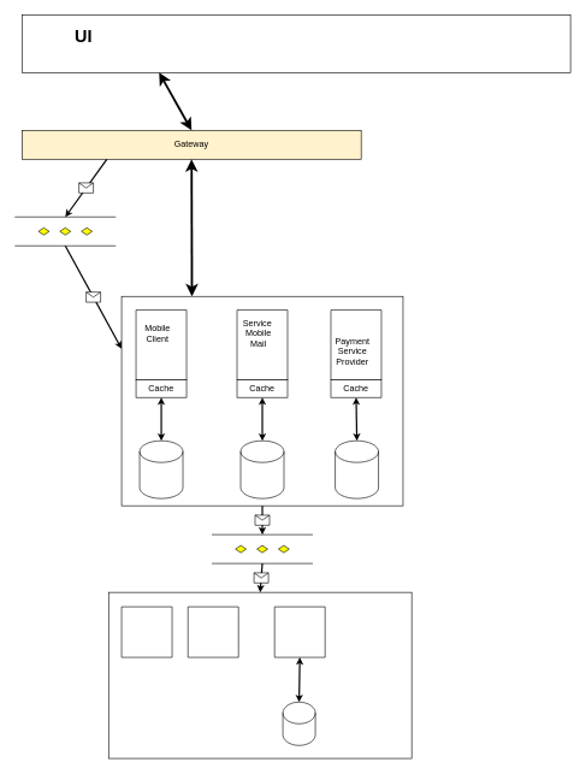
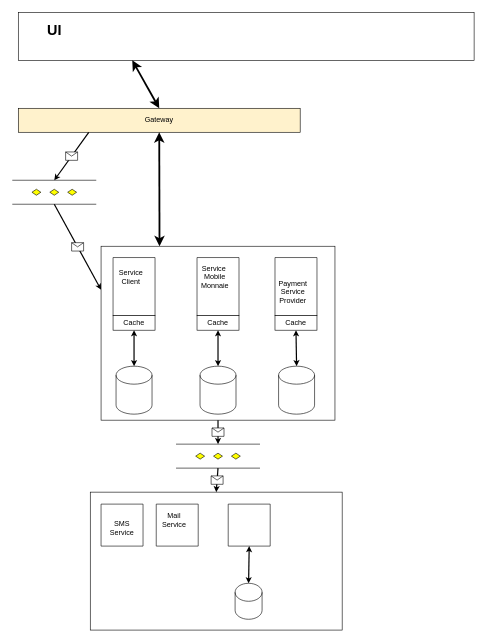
  <mxCell id="0" />
  <mxCell id="1" parent="0" />
  <mxCell id="2" value="" style="rounded=0;whiteSpace=wrap;html=1;" vertex="1" parent="1"><mxGeometry x="30" y="20" width="760" height="80" as="geometry" /></mxCell>
- <mxCell id="3" value="UI" style="text;strokeColor=none;fillColor=none;html=1;fontSize=24;fontStyle=1;verticalAlign=middle;align=center;" vertex="1" parent="1"><mxGeometry x="65" y="30" width="100" height="40" as="geometry" /></mxCell>
+ <mxCell id="3" value="UI" style="text;strokeColor=none;fillColor=none;html=1;fontSize=24;fontStyle=1;verticalAlign=middle;align=center;" vertex="1" parent="1"><mxGeometry x="40" y="30" width="100" height="40" as="geometry" /></mxCell>
  <mxCell id="4" value="Gateway" style="rounded=0;whiteSpace=wrap;html=1;fillColor=#fff2cc;" vertex="1" parent="1"><mxGeometry x="30" y="180" width="470" height="40" as="geometry" /></mxCell>
  <mxCell id="5" value="" style="endArrow=classic;startArrow=classic;html=1;shadow=0;strokeColor=#000000;entryX=0.5;entryY=1;entryDx=0;entryDy=0;exitX=0.25;exitY=0;exitDx=0;exitDy=0;endSize=8;startSize=8;strokeWidth=3;" edge="1" parent="1" source="14" target="4"><mxGeometry width="50" height="50" relative="1" as="geometry"><mxPoint x="420" y="280" as="sourcePoint" /><mxPoint x="430" y="350" as="targetPoint" /></mxGeometry></mxCell>
  <mxCell id="6" value="" style="endArrow=classic;startArrow=classic;html=1;shadow=0;startSize=8;endSize=8;strokeColor=#000000;strokeWidth=3;exitX=0.5;exitY=0;exitDx=0;exitDy=0;entryX=0.25;entryY=1;entryDx=0;entryDy=0;" edge="1" parent="1" source="4" target="2"><mxGeometry width="50" height="50" relative="1" as="geometry"><mxPoint x="354" y="150" as="sourcePoint" /><mxPoint x="404" y="100" as="targetPoint" /></mxGeometry></mxCell>
  <mxCell id="7" value="" style="verticalLabelPosition=bottom;verticalAlign=top;html=1;shape=mxgraph.flowchart.parallel_mode;pointerEvents=1" vertex="1" parent="1"><mxGeometry x="20" y="300" width="140" height="40" as="geometry" /></mxCell>
  <mxCell id="8" value="" style="endArrow=classic;html=1;shadow=0;startSize=4;endSize=4;strokeColor=#000000;strokeWidth=2;exitX=0.5;exitY=1;exitDx=0;exitDy=0;exitPerimeter=0;entryX=0;entryY=0.25;entryDx=0;entryDy=0;" edge="1" parent="1" source="7" target="14"><mxGeometry relative="1" as="geometry"><mxPoint x="100" y="390" as="sourcePoint" /><mxPoint x="200" y="390" as="targetPoint" /></mxGeometry></mxCell>
  <mxCell id="9" value="" style="shape=message;html=1;outlineConnect=0;" vertex="1" parent="8"><mxGeometry width="20" height="14" relative="1" as="geometry"><mxPoint x="-10" y="-7" as="offset" /></mxGeometry></mxCell>
  <mxCell id="10" value="" style="endArrow=classic;html=1;shadow=0;startSize=4;endSize=4;strokeColor=#000000;strokeWidth=2;exitX=0.25;exitY=1;exitDx=0;exitDy=0;entryX=0.5;entryY=0;entryDx=0;entryDy=0;entryPerimeter=0;" edge="1" parent="1" source="4" target="7"><mxGeometry relative="1" as="geometry"><mxPoint x="350" y="370" as="sourcePoint" /><mxPoint x="140" y="300" as="targetPoint" /></mxGeometry></mxCell>
  <mxCell id="11" value="" style="shape=message;html=1;outlineConnect=0;" vertex="1" parent="10"><mxGeometry width="20" height="14" relative="1" as="geometry"><mxPoint x="-10" y="-7" as="offset" /></mxGeometry></mxCell>
  <mxCell id="12" value="" style="group" vertex="1" connectable="0" parent="1"><mxGeometry x="168" y="410" width="390" height="290" as="geometry" /></mxCell>
  <mxCell id="13" value="" style="group" vertex="1" connectable="0" parent="12"><mxGeometry width="390" height="290" as="geometry" /></mxCell>
  <mxCell id="14" value="" style="rounded=0;whiteSpace=wrap;html=1;" vertex="1" parent="13"><mxGeometry width="390" height="290" as="geometry" /></mxCell>
  <mxCell id="15" value="" style="group" vertex="1" connectable="0" parent="13"><mxGeometry x="20" y="18.85" width="70" height="121.15" as="geometry" /></mxCell>
  <mxCell id="16" value="" style="swimlane;startSize=0;" vertex="1" parent="15"><mxGeometry width="70" height="96.92" as="geometry" /></mxCell>
  <mxCell id="17" value="Cache" style="rounded=0;whiteSpace=wrap;html=1;" vertex="1" parent="15"><mxGeometry y="96.92" width="70" height="24.23" as="geometry" /></mxCell>
- <mxCell id="18" value="Mobile Client" style="text;html=1;strokeColor=none;fillColor=none;align=center;verticalAlign=middle;whiteSpace=wrap;rounded=0;" vertex="1" parent="15"><mxGeometry x="10" y="24.23" width="40" height="16.153" as="geometry" /></mxCell>
+ <mxCell id="18" value="Service Client" style="text;html=1;strokeColor=none;fillColor=none;align=center;verticalAlign=middle;whiteSpace=wrap;rounded=0;" vertex="1" parent="15"><mxGeometry x="10" y="24.23" width="40" height="16.153" as="geometry" /></mxCell>
  <mxCell id="19" value="" style="group" vertex="1" connectable="0" parent="13"><mxGeometry x="160" y="18.85" width="70" height="121.15" as="geometry" /></mxCell>
  <mxCell id="20" value="" style="swimlane;startSize=0;" vertex="1" parent="19"><mxGeometry width="70" height="96.92" as="geometry" /></mxCell>
  <mxCell id="21" value="Cache" style="rounded=0;whiteSpace=wrap;html=1;" vertex="1" parent="19"><mxGeometry y="96.92" width="70" height="24.23" as="geometry" /></mxCell>
- <mxCell id="22" value="Service&amp;nbsp; Mobile Mail" style="text;html=1;strokeColor=none;fillColor=none;align=center;verticalAlign=middle;whiteSpace=wrap;rounded=0;" vertex="1" parent="19"><mxGeometry x="10" y="24.23" width="40" height="16.153" as="geometry" /></mxCell>
+ <mxCell id="22" value="Service&amp;nbsp; Mobile Monnaie" style="text;html=1;strokeColor=none;fillColor=none;align=center;verticalAlign=middle;whiteSpace=wrap;rounded=0;" vertex="1" parent="19"><mxGeometry x="10" y="24.23" width="40" height="16.153" as="geometry" /></mxCell>
  <mxCell id="23" value="" style="group" vertex="1" connectable="0" parent="13"><mxGeometry x="290" y="18.85" width="70" height="121.15" as="geometry" /></mxCell>
  <mxCell id="24" value="" style="swimlane;startSize=0;" vertex="1" parent="23"><mxGeometry width="70" height="96.92" as="geometry" /></mxCell>
  <mxCell id="25" value="Cache" style="rounded=0;whiteSpace=wrap;html=1;" vertex="1" parent="23"><mxGeometry y="96.92" width="70" height="24.23" as="geometry" /></mxCell>
  <mxCell id="26" value="Payment Service Provider" style="text;html=1;strokeColor=none;fillColor=none;align=center;verticalAlign=middle;whiteSpace=wrap;rounded=0;" vertex="1" parent="23"><mxGeometry x="10" y="49.23" width="40" height="16.153" as="geometry" /></mxCell>
  <mxCell id="27" value="" style="shape=cylinder3;whiteSpace=wrap;html=1;boundedLbl=1;backgroundOutline=1;size=15;" vertex="1" parent="13"><mxGeometry x="296" y="200" width="60" height="80" as="geometry" /></mxCell>
  <mxCell id="28" value="" style="endArrow=classic;startArrow=classic;html=1;shadow=0;startSize=4;endSize=4;strokeColor=#000000;strokeWidth=2;entryX=0.5;entryY=0;entryDx=0;entryDy=0;entryPerimeter=0;exitX=0.5;exitY=1;exitDx=0;exitDy=0;" edge="1" parent="13" source="25" target="27"><mxGeometry width="50" height="50" relative="1" as="geometry"><mxPoint x="165" y="-10" as="sourcePoint" /><mxPoint x="215" y="-60" as="targetPoint" /></mxGeometry></mxCell>
  <mxCell id="29" value="" style="shape=cylinder3;whiteSpace=wrap;html=1;boundedLbl=1;backgroundOutline=1;size=15;" vertex="1" parent="12"><mxGeometry x="25" y="200" width="60" height="80" as="geometry" /></mxCell>
  <mxCell id="30" value="" style="shape=cylinder3;whiteSpace=wrap;html=1;boundedLbl=1;backgroundOutline=1;size=15;" vertex="1" parent="12"><mxGeometry x="165" y="200" width="60" height="80" as="geometry" /></mxCell>
  <mxCell id="31" value="" style="endArrow=classic;startArrow=classic;html=1;shadow=0;startSize=4;endSize=4;strokeColor=#000000;strokeWidth=2;exitX=0.5;exitY=1;exitDx=0;exitDy=0;" edge="1" parent="12" source="17"><mxGeometry width="50" height="50" relative="1" as="geometry"><mxPoint x="165" y="-10" as="sourcePoint" /><mxPoint x="55" y="200" as="targetPoint" /></mxGeometry></mxCell>
  <mxCell id="32" value="" style="endArrow=classic;startArrow=classic;html=1;shadow=0;startSize=4;endSize=4;strokeColor=#000000;strokeWidth=2;exitX=0.5;exitY=1;exitDx=0;exitDy=0;" edge="1" parent="12" source="21" target="30"><mxGeometry width="50" height="50" relative="1" as="geometry"><mxPoint x="165" y="-10" as="sourcePoint" /><mxPoint x="215" y="-60" as="targetPoint" /></mxGeometry></mxCell>
  <mxCell id="33" value="" style="rounded=0;whiteSpace=wrap;html=1;" vertex="1" parent="1"><mxGeometry x="150" y="820" width="420" height="230" as="geometry" /></mxCell>
  <mxCell id="34" value="" style="group" vertex="1" connectable="0" parent="1"><mxGeometry x="168" y="840" width="70" height="70" as="geometry" /></mxCell>
  <mxCell id="35" value="" style="swimlane;startSize=0;" vertex="1" parent="34"><mxGeometry width="70" height="70" as="geometry" /></mxCell>
+ <mxCell id="36" value="SMS Service" style="text;html=1;strokeColor=none;fillColor=none;align=center;verticalAlign=middle;whiteSpace=wrap;rounded=0;" vertex="1" parent="34"><mxGeometry x="15" y="30" width="40" height="20" as="geometry" /></mxCell>
  <mxCell id="37" value="" style="swimlane;startSize=0;" vertex="1" parent="1"><mxGeometry x="260" y="840" width="70" height="70" as="geometry" /></mxCell>
+ <mxCell id="38" value="Mail Service" style="text;html=1;strokeColor=none;fillColor=none;align=center;verticalAlign=middle;whiteSpace=wrap;rounded=0;" vertex="1" parent="37"><mxGeometry x="10" y="15.77" width="40" height="20" as="geometry" /></mxCell>
  <mxCell id="39" value="" style="verticalLabelPosition=bottom;verticalAlign=top;html=1;shape=mxgraph.flowchart.parallel_mode;pointerEvents=1" vertex="1" parent="1"><mxGeometry x="293" y="740" width="140" height="40" as="geometry" /></mxCell>
  <mxCell id="40" value="" style="endArrow=classic;html=1;shadow=0;startSize=4;endSize=4;strokeColor=#000000;strokeWidth=2;exitX=0.5;exitY=1;exitDx=0;exitDy=0;entryX=0.5;entryY=0;entryDx=0;entryDy=0;entryPerimeter=0;" edge="1" parent="1" source="14" target="39"><mxGeometry relative="1" as="geometry"><mxPoint x="350" y="630" as="sourcePoint" /><mxPoint x="450" y="630" as="targetPoint" /></mxGeometry></mxCell>
  <mxCell id="41" value="" style="shape=message;html=1;outlineConnect=0;" vertex="1" parent="40"><mxGeometry width="20" height="14" relative="1" as="geometry"><mxPoint x="-10" y="-7" as="offset" /></mxGeometry></mxCell>
  <mxCell id="42" value="" style="endArrow=classic;html=1;shadow=0;startSize=4;endSize=4;strokeColor=#000000;strokeWidth=2;exitX=0.5;exitY=1;exitDx=0;exitDy=0;exitPerimeter=0;entryX=0.5;entryY=0;entryDx=0;entryDy=0;" edge="1" parent="1" source="39" target="33"><mxGeometry relative="1" as="geometry"><mxPoint x="350" y="730" as="sourcePoint" /><mxPoint x="450" y="730" as="targetPoint" /></mxGeometry></mxCell>
  <mxCell id="43" value="" style="shape=message;html=1;outlineConnect=0;" vertex="1" parent="42"><mxGeometry width="20" height="14" relative="1" as="geometry"><mxPoint x="-10" y="-7" as="offset" /></mxGeometry></mxCell>
  <mxCell id="44" value="" style="swimlane;startSize=0;" vertex="1" parent="1"><mxGeometry x="380" y="840" width="70" height="70" as="geometry" /></mxCell>
  <mxCell id="45" value="" style="shape=cylinder3;whiteSpace=wrap;html=1;boundedLbl=1;backgroundOutline=1;size=15;" vertex="1" parent="1"><mxGeometry x="391.5" y="972" width="45" height="60" as="geometry" /></mxCell>
  <mxCell id="46" value="" style="endArrow=classic;startArrow=classic;html=1;shadow=0;startSize=4;endSize=4;strokeColor=#000000;strokeWidth=2;entryX=0.5;entryY=1;entryDx=0;entryDy=0;exitX=0.5;exitY=0;exitDx=0;exitDy=0;exitPerimeter=0;" edge="1" parent="1" source="45" target="44"><mxGeometry width="50" height="50" relative="1" as="geometry"><mxPoint x="410" y="972" as="sourcePoint" /><mxPoint x="460" y="922" as="targetPoint" /></mxGeometry></mxCell>
